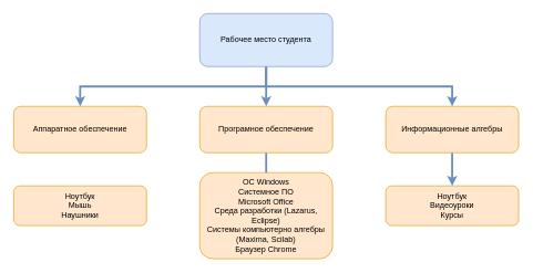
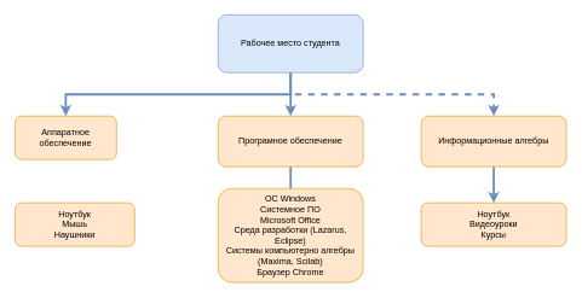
  <mxCell id="0" />
  <mxCell id="1" parent="0" />
  <mxCell id="2" style="edgeStyle=orthogonalEdgeStyle;rounded=0;orthogonalLoop=1;jettySize=auto;html=1;exitX=0.5;exitY=1;exitDx=0;exitDy=0;strokeWidth=3;fillColor=#dae8fc;strokeColor=#6c8ebf;curved=1;" edge="1" parent="1" source="5" target="10"><mxGeometry relative="1" as="geometry" /></mxCell>
- <mxCell id="3" style="edgeStyle=orthogonalEdgeStyle;rounded=0;orthogonalLoop=1;jettySize=auto;html=1;exitX=0.5;exitY=1;exitDx=0;exitDy=0;entryX=0.5;entryY=0;entryDx=0;entryDy=0;strokeWidth=3;fillColor=#dae8fc;strokeColor=#6c8ebf;" edge="1" parent="1" source="5" target="8"><mxGeometry relative="1" as="geometry"><Array as="points"><mxPoint x="400" y="130" /><mxPoint x="680" y="130" /></Array></mxGeometry></mxCell>
+ <mxCell id="3" style="edgeStyle=orthogonalEdgeStyle;rounded=0;orthogonalLoop=1;jettySize=auto;html=1;exitX=0.5;exitY=1;exitDx=0;exitDy=0;entryX=0.5;entryY=0;entryDx=0;entryDy=0;strokeWidth=3;fillColor=#dae8fc;strokeColor=#6c8ebf;dashed=1;" edge="1" parent="1" source="5" target="8"><mxGeometry relative="1" as="geometry"><Array as="points"><mxPoint x="400" y="130" /><mxPoint x="680" y="130" /></Array></mxGeometry></mxCell>
  <mxCell id="4" style="edgeStyle=orthogonalEdgeStyle;rounded=0;orthogonalLoop=1;jettySize=auto;html=1;exitX=0.5;exitY=1;exitDx=0;exitDy=0;strokeWidth=3;fillColor=#dae8fc;strokeColor=#6c8ebf;" edge="1" parent="1" source="5" target="6"><mxGeometry relative="1" as="geometry" /></mxCell>
  <mxCell id="5" value="Рабочее место студента" style="rounded=1;whiteSpace=wrap;html=1;fillColor=#dae8fc;strokeColor=#6c8ebf;" vertex="1" parent="1"><mxGeometry x="300" y="20" width="200" height="80" as="geometry" /></mxCell>
- <mxCell id="6" value="Аппаратное обеспечение" style="rounded=1;whiteSpace=wrap;html=1;fillColor=#ffe6cc;strokeColor=#d79b00;" vertex="1" parent="1"><mxGeometry x="20" y="160" width="200" height="70" as="geometry" /></mxCell>
+ <mxCell id="6" value="Аппаратное обеспечение" style="rounded=1;whiteSpace=wrap;html=1;fillColor=#ffe6cc;strokeColor=#d79b00;" vertex="1" parent="1"><mxGeometry x="20" y="160" width="140" height="60" as="geometry" /></mxCell>
  <mxCell id="7" style="edgeStyle=orthogonalEdgeStyle;rounded=0;orthogonalLoop=1;jettySize=auto;html=1;exitX=0.5;exitY=1;exitDx=0;exitDy=0;strokeWidth=3;fillColor=#dae8fc;strokeColor=#6c8ebf;" edge="1" parent="1" source="8" target="13"><mxGeometry relative="1" as="geometry" /></mxCell>
  <mxCell id="8" value="Информационные алгебры" style="rounded=1;whiteSpace=wrap;html=1;fillColor=#ffe6cc;strokeColor=#d79b00;" vertex="1" parent="1"><mxGeometry x="580" y="160" width="200" height="70" as="geometry" /></mxCell>
  <mxCell id="9" style="edgeStyle=orthogonalEdgeStyle;rounded=0;orthogonalLoop=1;jettySize=auto;html=1;exitX=0.5;exitY=1;exitDx=0;exitDy=0;strokeWidth=3;fillColor=#dae8fc;strokeColor=#6c8ebf;" edge="1" parent="1" source="10"><mxGeometry relative="1" as="geometry"><mxPoint x="400" y="280" as="targetPoint" /></mxGeometry></mxCell>
  <mxCell id="10" value="Програмное обеспечение" style="rounded=1;whiteSpace=wrap;html=1;fillColor=#ffe6cc;strokeColor=#d79b00;" vertex="1" parent="1"><mxGeometry x="300" y="160" width="200" height="70" as="geometry" /></mxCell>
- <mxCell id="11" value="Ноутбук&lt;br&gt;Мышь&lt;br&gt;Наушники" style="rounded=1;whiteSpace=wrap;html=1;fillColor=#ffe6cc;strokeColor=#d79b00;" vertex="1" parent="1"><mxGeometry x="20" y="280" width="200" height="60" as="geometry" /></mxCell>
+ <mxCell id="11" value="Ноутбук&lt;br&gt;Мышь&lt;br&gt;Наушники" style="rounded=1;whiteSpace=wrap;html=1;fillColor=#ffe6cc;strokeColor=#d79b00;" vertex="1" parent="1"><mxGeometry x="20" y="280" width="165" height="60" as="geometry" /></mxCell>
  <mxCell id="12" value="ОС Windows&lt;br&gt;Системное ПО&lt;br&gt;Microsoft Office&lt;br&gt;Среда разработки (Lazarus, Eclipse)&lt;br&gt;Системы компьютерно алгебры (Maxima, Scilab)&lt;br&gt;Браузер Chrome" style="rounded=1;whiteSpace=wrap;html=1;fillColor=#ffe6cc;strokeColor=#d79b00;" vertex="1" parent="1"><mxGeometry x="300" y="260" width="200" height="130" as="geometry" /></mxCell>
  <mxCell id="13" value="Ноутбук&lt;br&gt;Видеоуроки&lt;br&gt;Курсы" style="rounded=1;whiteSpace=wrap;html=1;fillColor=#ffe6cc;strokeColor=#d79b00;" vertex="1" parent="1"><mxGeometry x="580" y="280" width="200" height="60" as="geometry" /></mxCell>
